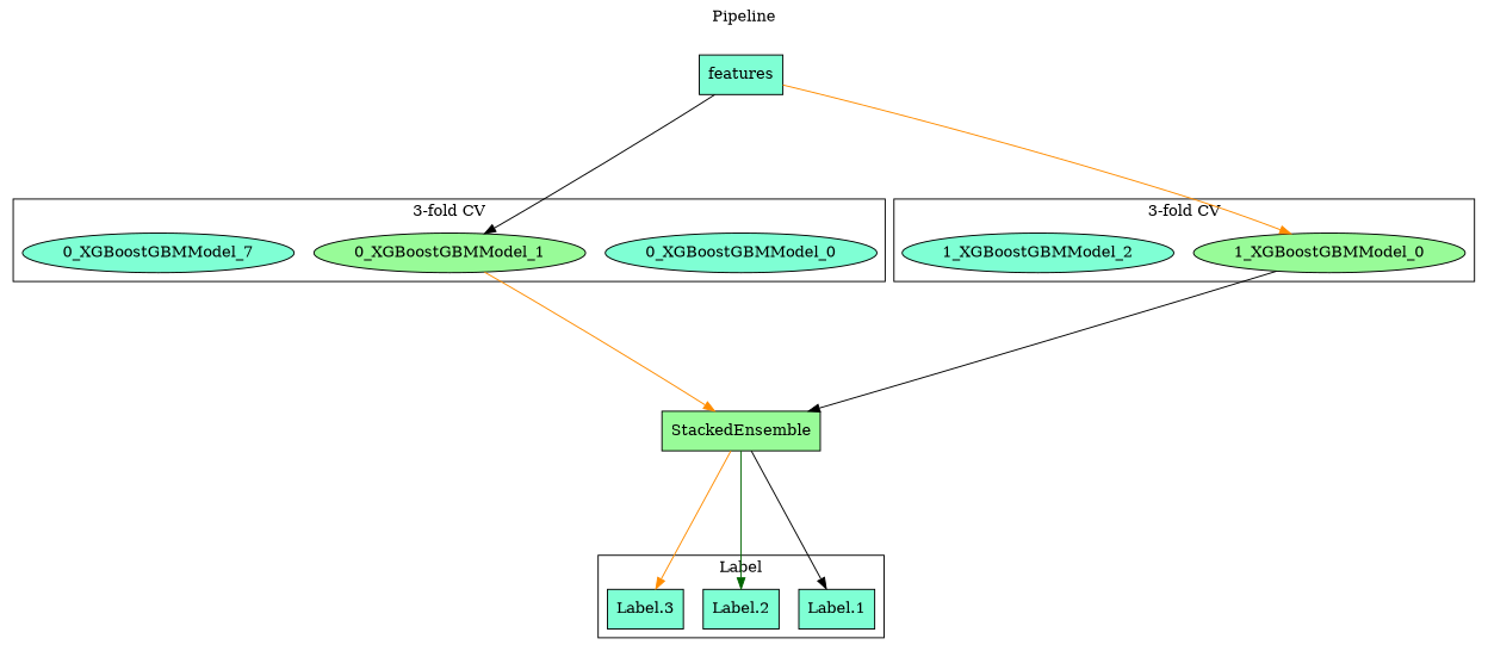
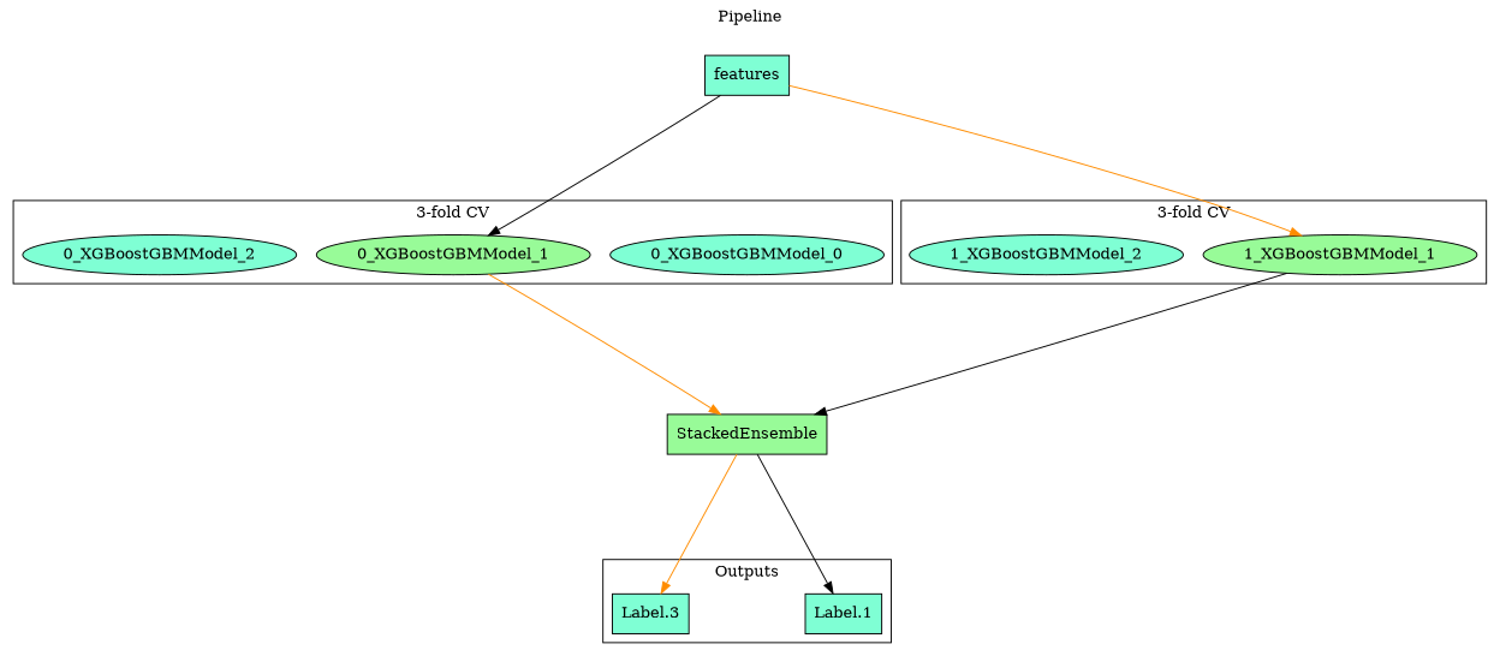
  digraph {
    compound=true
    label=Pipeline
    labelloc=t
    rankdir=TB
    ranksep=1.75
    node [fillcolor=aquamarine shape=ellipse style=filled]
    edge [style=invis]
    n1 [label="0_XGBoostGBMModel_0"]
    n2 [fillcolor=palegreen label="0_XGBoostGBMModel_1"]
-   n3 [label="0_XGBoostGBMModel_7"]
-   n4 [fillcolor=palegreen label="1_XGBoostGBMModel_0"]
+   n3 [label="0_XGBoostGBMModel_2"]
+   n4 [fillcolor=palegreen label="1_XGBoostGBMModel_1"]
    n5 [label="1_XGBoostGBMModel_2"]
    n6 [label="Label.1" shape=box]
-   n7 [label="Label.2" shape=box]
    n8 [label="Label.3" shape=box]
    n9 [fillcolor=palegreen label=StackedEnsemble shape=box]
    n10 [label=features shape=box]
    subgraph cluster_1 {
      label="3-fold CV"
      n1
      n2
      n3
    }
    subgraph cluster_2 {
      label="3-fold CV"
      n4
      n5
    }
    subgraph cluster_3 {
-     label=Label
+     label=Outputs
      n6
-     n7
      n8
    }
    n1 -> n9
    n2 -> n9
    n2 -> n9 [color=darkorange style=""]
    n3 -> n9
    n4 -> n9
    n4 -> n9 [color=black style=""]
    n5 -> n9
    n9 -> n6 [color=black style=""]
-   n9 -> n7 [color=darkgreen style=""]
    n9 -> n8 [color=darkorange style=""]
    n10 -> n1
    n10 -> n2
    n10 -> n2 [color=black style=""]
    n10 -> n3
    n10 -> n4
    n10 -> n4 [color=darkorange style=""]
    n10 -> n5
  }
